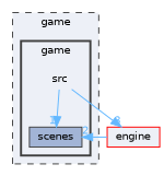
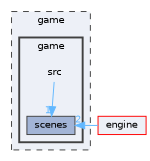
  digraph {
    compound=true
    node [fontname=Helvetica fontsize=10 shape=box style=filled]
    edge [color=steelblue1 fontcolor=steelblue1 fontname=Helvetica fontsize=10 labeldistance=1.5 labelfontname=Helvetica labelfontsize=10]
    n1 [height=0.2 label=src shape=plaintext width=0.4 style=""]
    n2 [color=grey25 fillcolor="#a2b4d6" height=0.2 label=scenes width=0.4]
    n3 [color=red fillcolor="#edf0f7" height=0.2 label=engine width=0.4]
    subgraph cluster_1 {
      bgcolor="#edf0f7"
      fontname=Helvetica
      fontsize=10
      label=game
      pencolor=grey25
      style="filled,dashed"
      subgraph cluster_2 {
        bgcolor="#edf0f7"
        fontname=Helvetica
        fontsize=10
        label=game
        pencolor=grey25
        style="filled,bold"
        n1
        n2
      }
    }
    n1 -> n2 [headlabel=1]
-   n1 -> n3 [headlabel=3]
    n3 -> n2 [headlabel=2]
  }
